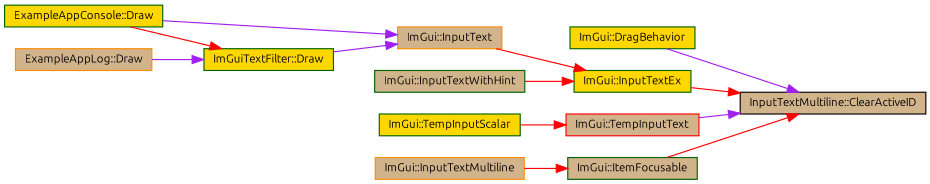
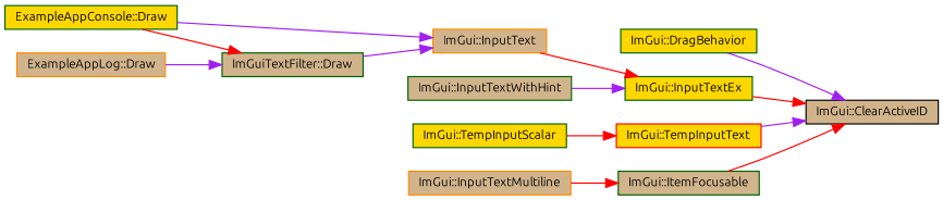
  digraph {
    fontname=Ubuntu
    rankdir=RL
    node [color=darkgreen fillcolor=tan fontname=Ubuntu fontsize=10 shape=record style=filled]
    edge [color=purple dir=back fontname=Ubuntu fontsize=10 labelfontname=Helvetica labelfontsize=10 style=solid]
-   n1 [color=black fontcolor=black height=0.2 label="InputTextMultiline::ClearActiveID" width=0.4]
+   n1 [color=black fontcolor=black height=0.2 label="ImGui::ClearActiveID" width=0.4]
    n2 [fillcolor=gold height=0.2 label="ImGui::DragBehavior" width=0.4]
    n3 [fillcolor=gold height=0.2 label="ImGui::InputTextEx" width=0.4]
-   n4 [color=red height=0.2 label="ImGui::TempInputText" width=0.4]
+   n4 [color=red fillcolor=gold height=0.2 label="ImGui::TempInputText" width=0.4]
    n5 [height=0.2 label="ImGui::ItemFocusable" width=0.4]
    n6 [color=darkorange height=0.2 label="ImGui::InputText" width=0.4]
    n7 [height=0.2 label="ImGui::InputTextWithHint" width=0.4]
    n8 [fillcolor=gold height=0.2 label="ImGui::TempInputScalar" width=0.4]
    n9 [color=darkorange height=0.2 label="ImGui::InputTextMultiline" width=0.4]
-   n10 [fillcolor=gold height=0.2 label="ImGuiTextFilter::Draw" width=0.4]
+   n10 [height=0.2 label="ImGuiTextFilter::Draw" width=0.4]
    n11 [fillcolor=gold height=0.2 label="ExampleAppConsole::Draw" width=0.4]
    n12 [color=darkorange height=0.2 label="ExampleAppLog::Draw" width=0.4]
    n1 -> n2
    n1 -> n3 [color=red]
    n1 -> n4
    n1 -> n5 [color=red]
    n3 -> n6 [color=red]
-   n3 -> n7 [color=red]
+   n3 -> n7
    n4 -> n8 [color=red]
    n5 -> n9 [color=red]
    n6 -> n10
    n6 -> n11
    n10 -> n11 [color=red]
    n10 -> n12
  }
